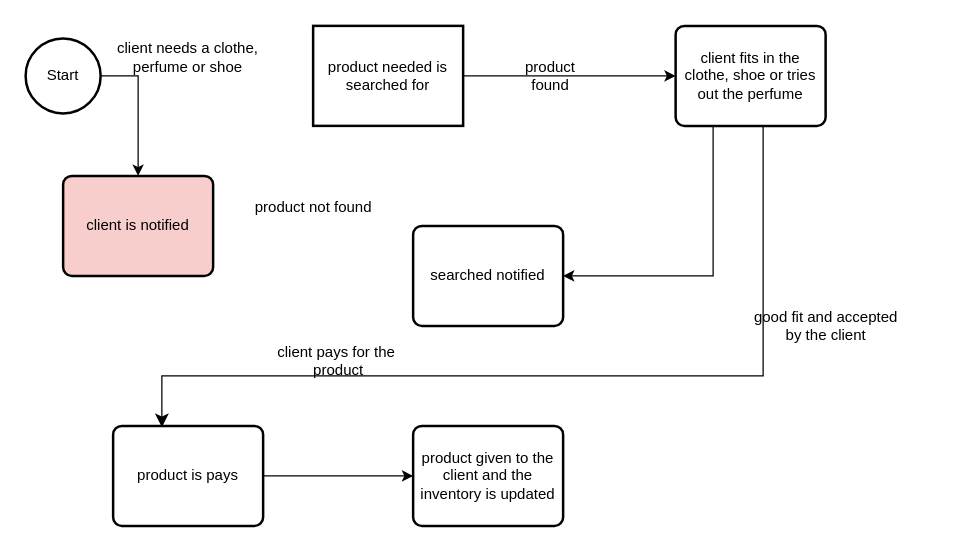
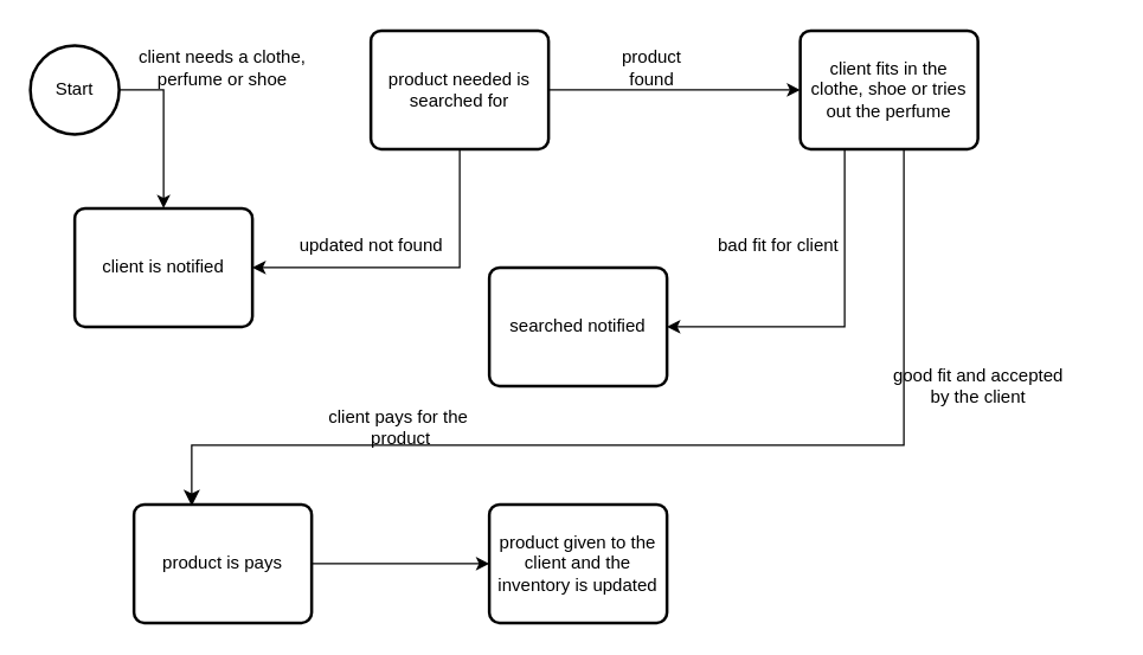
  <mxCell id="0" />
  <mxCell id="1" parent="0" />
  <mxCell id="2" value="" style="group" vertex="1" connectable="0" parent="1"><mxGeometry x="20" y="20" width="730" height="400" as="geometry" /></mxCell>
  <mxCell id="3" style="edgeStyle=orthogonalEdgeStyle;rounded=0;orthogonalLoop=1;jettySize=auto;html=1;exitX=1;exitY=0.5;exitDx=0;exitDy=0;entryX=0;entryY=0.5;entryDx=0;entryDy=0;" edge="1" parent="2" source="5" target="8"><mxGeometry relative="1" as="geometry" /></mxCell>
- <mxCell id="5" value="product needed is searched for" style="whiteSpace=wrap;html=1;absoluteArcSize=1;arcSize=14;strokeWidth=2;rounded=0;" vertex="1" parent="2"><mxGeometry x="230" width="120" height="80" as="geometry" /></mxCell>
+ <mxCell id="4" style="edgeStyle=orthogonalEdgeStyle;rounded=0;orthogonalLoop=1;jettySize=auto;html=1;exitX=0.5;exitY=1;exitDx=0;exitDy=0;entryX=1;entryY=0.5;entryDx=0;entryDy=0;" edge="1" parent="2" source="5" target="18"><mxGeometry relative="1" as="geometry"><mxPoint x="230" y="170" as="targetPoint" /><Array as="points"><mxPoint x="290" y="160" /></Array></mxGeometry></mxCell>
+ <mxCell id="5" value="product needed is searched for" style="rounded=1;whiteSpace=wrap;html=1;absoluteArcSize=1;arcSize=14;strokeWidth=2;" vertex="1" parent="2"><mxGeometry x="230" width="120" height="80" as="geometry" /></mxCell>
  <mxCell id="6" value="" style="strokeWidth=2;html=1;shape=mxgraph.flowchart.start_2;whiteSpace=wrap;" vertex="1" parent="2"><mxGeometry y="10" width="60" height="60" as="geometry" /></mxCell>
  <mxCell id="7" style="edgeStyle=orthogonalEdgeStyle;rounded=0;orthogonalLoop=1;jettySize=auto;html=1;exitX=0.25;exitY=1;exitDx=0;exitDy=0;entryX=1;entryY=0.5;entryDx=0;entryDy=0;" edge="1" parent="2" source="8" target="20"><mxGeometry relative="1" as="geometry"><mxPoint x="490" y="160" as="targetPoint" /><Array as="points"><mxPoint x="550" y="200" /></Array></mxGeometry></mxCell>
  <mxCell id="8" value="client fits in the clothe, shoe or tries out the perfume" style="rounded=1;whiteSpace=wrap;html=1;absoluteArcSize=1;arcSize=14;strokeWidth=2;" vertex="1" parent="2"><mxGeometry x="520" width="120" height="80" as="geometry" /></mxCell>
  <mxCell id="9" style="edgeStyle=orthogonalEdgeStyle;rounded=0;orthogonalLoop=1;jettySize=auto;html=1;exitX=1;exitY=0.5;exitDx=0;exitDy=0;" edge="1" parent="2" source="10" target="18"><mxGeometry relative="1" as="geometry"><mxPoint x="130" y="40" as="targetPoint" /></mxGeometry></mxCell>
  <mxCell id="10" value="Start" style="text;strokeColor=none;align=center;fillColor=none;html=1;verticalAlign=middle;whiteSpace=wrap;rounded=0;" vertex="1" parent="2"><mxGeometry y="25" width="60" height="30" as="geometry" /></mxCell>
  <mxCell id="11" value="client needs a clothe, perfume or shoe" style="text;strokeColor=none;align=center;fillColor=none;html=1;verticalAlign=middle;whiteSpace=wrap;rounded=0;" vertex="1" parent="2"><mxGeometry x="70" y="10" width="120" height="30" as="geometry" /></mxCell>
- <mxCell id="12" value="product found" style="text;strokeColor=none;align=center;fillColor=none;html=1;verticalAlign=middle;whiteSpace=wrap;rounded=0;" vertex="1" parent="2"><mxGeometry x="390" y="25" width="60" height="30" as="geometry" /></mxCell>
+ <mxCell id="12" value="product found" style="text;strokeColor=none;align=center;fillColor=none;html=1;verticalAlign=middle;whiteSpace=wrap;rounded=0;" vertex="1" parent="2"><mxGeometry x="390" y="10" width="60" height="30" as="geometry" /></mxCell>
  <mxCell id="13" style="edgeStyle=orthogonalEdgeStyle;rounded=0;orthogonalLoop=1;jettySize=auto;html=1;exitX=1;exitY=0.5;exitDx=0;exitDy=0;entryX=0;entryY=0.5;entryDx=0;entryDy=0;" edge="1" parent="2" source="14" target="15"><mxGeometry relative="1" as="geometry"><mxPoint x="300" y="370" as="targetPoint" /></mxGeometry></mxCell>
  <mxCell id="14" value="product is pays " style="rounded=1;whiteSpace=wrap;html=1;absoluteArcSize=1;arcSize=14;strokeWidth=2;" vertex="1" parent="2"><mxGeometry x="70" y="320" width="120" height="80" as="geometry" /></mxCell>
  <mxCell id="15" value="product given to the client and the inventory is updated" style="rounded=1;whiteSpace=wrap;html=1;absoluteArcSize=1;arcSize=14;strokeWidth=2;" vertex="1" parent="2"><mxGeometry x="310" y="320" width="120" height="80" as="geometry" /></mxCell>
  <mxCell id="16" value="" style="edgeStyle=elbowEdgeStyle;endArrow=classic;html=1;rounded=0;endSize=8;startSize=8;elbow=vertical;entryX=0.325;entryY=0.013;entryDx=0;entryDy=0;entryPerimeter=0;" edge="1" parent="2" target="14"><mxGeometry width="50" height="50" relative="1" as="geometry"><mxPoint x="590" y="80" as="sourcePoint" /><mxPoint x="110" y="230" as="targetPoint" /><Array as="points"><mxPoint x="350" y="280" /></Array></mxGeometry></mxCell>
  <mxCell id="17" value="&lt;div&gt;client pays for the&amp;nbsp;&lt;/div&gt;&lt;div&gt;product&lt;/div&gt;" style="text;html=1;align=center;verticalAlign=middle;resizable=0;points=[];autosize=1;strokeColor=none;fillColor=none;" vertex="1" parent="2"><mxGeometry x="190" y="248" width="120" height="40" as="geometry" /></mxCell>
- <mxCell id="18" value="client is notified" style="rounded=1;whiteSpace=wrap;html=1;absoluteArcSize=1;arcSize=14;strokeWidth=2;fillColor=#f8cecc;" vertex="1" parent="2"><mxGeometry x="30" y="120" width="120" height="80" as="geometry" /></mxCell>
- <mxCell id="19" value="product not found" style="text;html=1;align=center;verticalAlign=middle;resizable=0;points=[];autosize=1;strokeColor=none;fillColor=none;" vertex="1" parent="2"><mxGeometry x="170" y="130" width="120" height="30" as="geometry" /></mxCell>
+ <mxCell id="18" value="client is notified" style="rounded=1;whiteSpace=wrap;html=1;absoluteArcSize=1;arcSize=14;strokeWidth=2;" vertex="1" parent="2"><mxGeometry x="30" y="120" width="120" height="80" as="geometry" /></mxCell>
+ <mxCell id="19" value="updated not found" style="text;html=1;align=center;verticalAlign=middle;resizable=0;points=[];autosize=1;strokeColor=none;fillColor=none;" vertex="1" parent="2"><mxGeometry x="170" y="130" width="120" height="30" as="geometry" /></mxCell>
  <mxCell id="20" value="searched notified" style="rounded=1;whiteSpace=wrap;html=1;absoluteArcSize=1;arcSize=14;strokeWidth=2;" vertex="1" parent="2"><mxGeometry x="310" y="160" width="120" height="80" as="geometry" /></mxCell>
  <mxCell id="21" value="&lt;div&gt;good fit and accepted&lt;/div&gt;&lt;div&gt;by the client &lt;br&gt;&lt;/div&gt;" style="text;html=1;align=center;verticalAlign=middle;resizable=0;points=[];autosize=1;strokeColor=none;fillColor=none;" vertex="1" parent="2"><mxGeometry x="570" y="220" width="140" height="40" as="geometry" /></mxCell>
+ <mxCell id="22" value="bad fit for client" style="text;html=1;align=center;verticalAlign=middle;resizable=0;points=[];autosize=1;strokeColor=none;fillColor=none;" vertex="1" parent="2"><mxGeometry x="455" y="130" width="100" height="30" as="geometry" /></mxCell>
